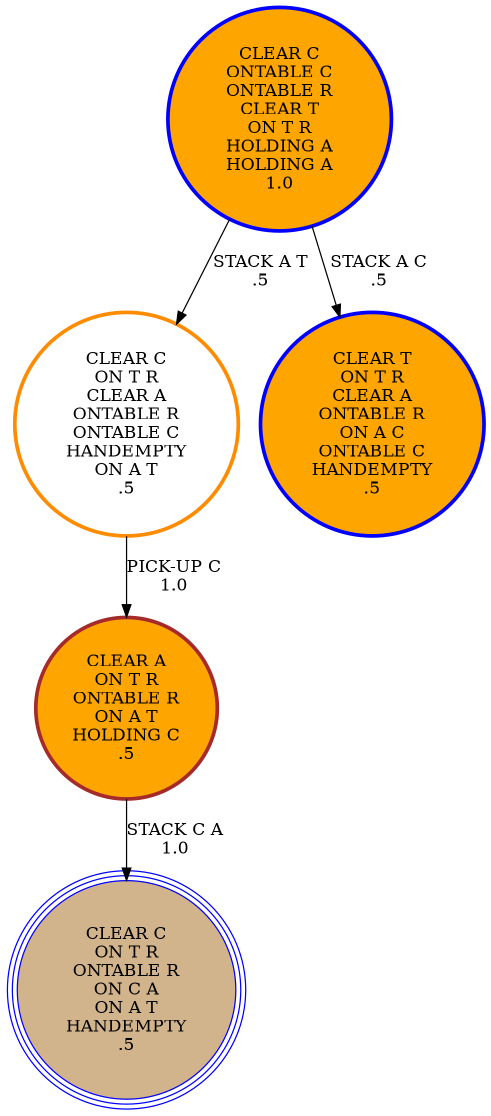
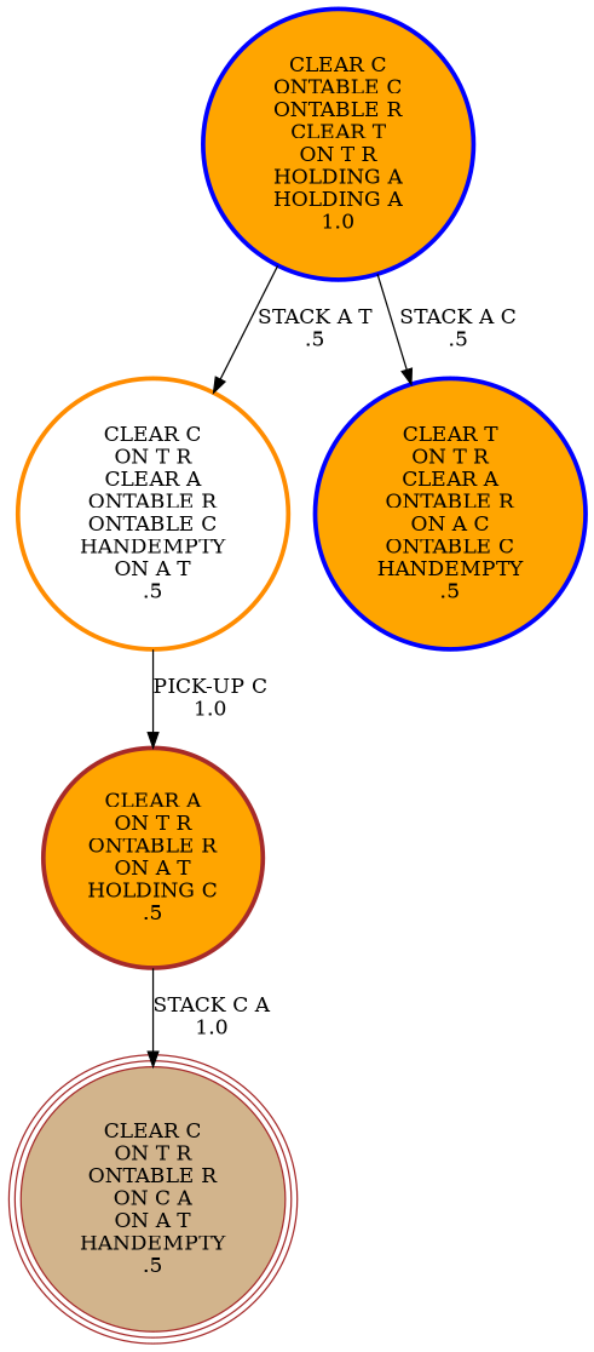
  digraph {
    node [penwidth=3 shape=circle style=filled fillcolor=orange color=brown]
    "CLEAR C\nON T R\nCLEAR A\nONTABLE R\nONTABLE C\nHANDEMPTY\nON A T\n.5\n" [fillcolor=white color=darkorange]
    "CLEAR A\nON T R\nONTABLE R\nON A T\nHOLDING C\n.5\n"
-   "CLEAR C\nON T R\nONTABLE R\nON C A\nON A T\nHANDEMPTY\n.5\n" [fillcolor=tan peripheries=3 color=blue penwidth=""]
+   "CLEAR C\nON T R\nONTABLE R\nON C A\nON A T\nHANDEMPTY\n.5\n" [fillcolor=tan peripheries=3 penwidth=""]
    "CLEAR C\nONTABLE C\nONTABLE R\nCLEAR T\nON T R\nHOLDING A\nHOLDING A\n1.0\n" [color=blue]
    "CLEAR T\nON T R\nCLEAR A\nONTABLE R\nON A C\nONTABLE C\nHANDEMPTY\n.5\n" [color=blue]
    "CLEAR C\nON T R\nCLEAR A\nONTABLE R\nONTABLE C\nHANDEMPTY\nON A T\n.5\n" -> "CLEAR A\nON T R\nONTABLE R\nON A T\nHOLDING C\n.5\n" [label="PICK-UP C\n1.0\n"]
    "CLEAR A\nON T R\nONTABLE R\nON A T\nHOLDING C\n.5\n" -> "CLEAR C\nON T R\nONTABLE R\nON C A\nON A T\nHANDEMPTY\n.5\n" [label="STACK C A\n1.0\n"]
    "CLEAR C\nONTABLE C\nONTABLE R\nCLEAR T\nON T R\nHOLDING A\nHOLDING A\n1.0\n" -> "CLEAR C\nON T R\nCLEAR A\nONTABLE R\nONTABLE C\nHANDEMPTY\nON A T\n.5\n" [label="STACK A T\n.5\n"]
    "CLEAR C\nONTABLE C\nONTABLE R\nCLEAR T\nON T R\nHOLDING A\nHOLDING A\n1.0\n" -> "CLEAR T\nON T R\nCLEAR A\nONTABLE R\nON A C\nONTABLE C\nHANDEMPTY\n.5\n" [label="STACK A C\n.5\n"]
  }
